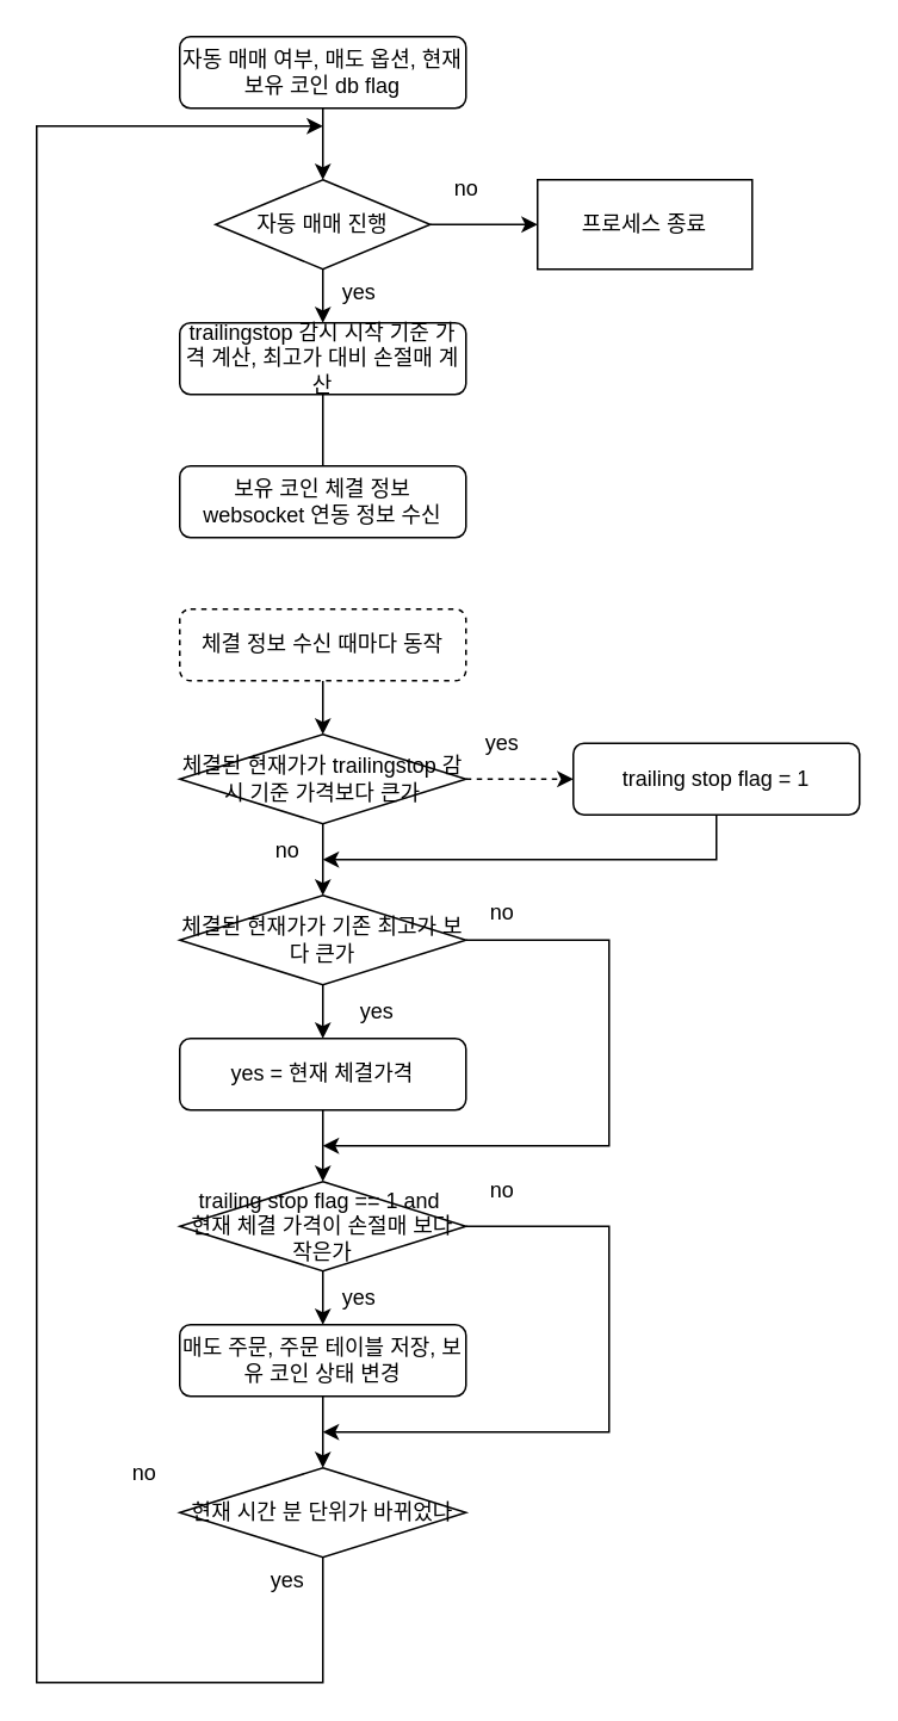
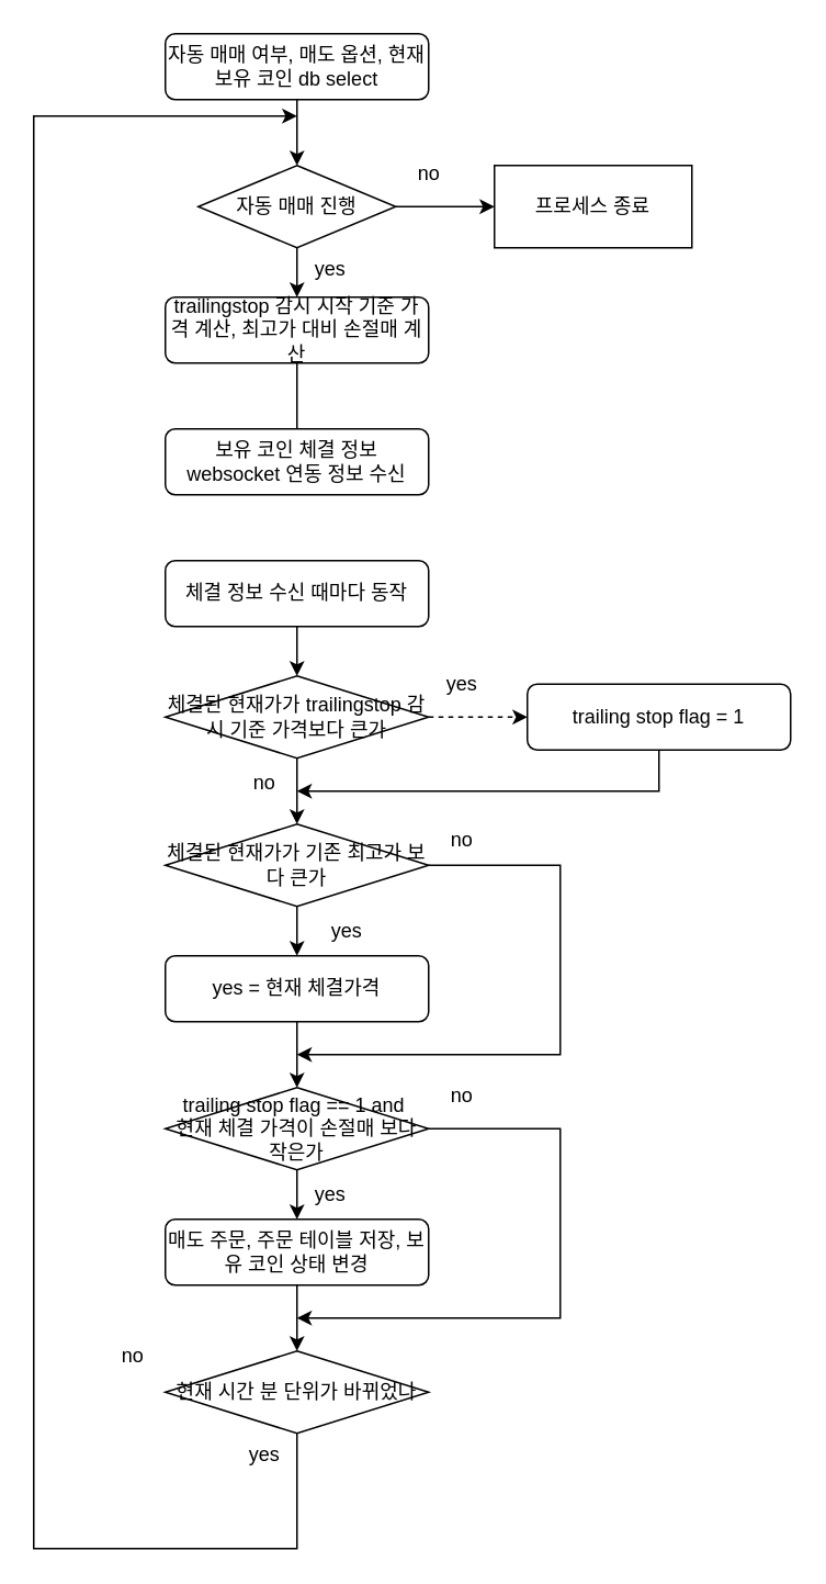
  <mxCell id="0" />
  <mxCell id="1" parent="0" />
  <mxCell id="2" style="edgeStyle=orthogonalEdgeStyle;rounded=0;orthogonalLoop=1;jettySize=auto;html=1;exitX=0.5;exitY=1;exitDx=0;exitDy=0;entryX=0.5;entryY=0;entryDx=0;entryDy=0;" edge="1" parent="1" source="3" target="7"><mxGeometry relative="1" as="geometry" /></mxCell>
- <mxCell id="3" value="자동 매매 여부, 매도 옵션, 현재 보유 코인 db flag" style="rounded=1;whiteSpace=wrap;html=1;" vertex="1" parent="1"><mxGeometry x="100" y="20" width="160" height="40" as="geometry" /></mxCell>
+ <mxCell id="3" value="자동 매매 여부, 매도 옵션, 현재 보유 코인 db select" style="rounded=1;whiteSpace=wrap;html=1;" vertex="1" parent="1"><mxGeometry x="100" y="20" width="160" height="40" as="geometry" /></mxCell>
  <mxCell id="4" style="edgeStyle=orthogonalEdgeStyle;rounded=0;orthogonalLoop=1;jettySize=auto;html=1;exitX=0.5;exitY=1;exitDx=0;exitDy=0;entryX=0.5;entryY=0;entryDx=0;entryDy=0;endArrow=none;" edge="1" parent="1" source="5" target="9"><mxGeometry relative="1" as="geometry" /></mxCell>
  <mxCell id="5" value="trailingstop 감시 시작 기준 가격 계산, 최고가 대비 손절매 계산" style="rounded=1;whiteSpace=wrap;html=1;" vertex="1" parent="1"><mxGeometry x="100" y="180" width="160" height="40" as="geometry" /></mxCell>
  <mxCell id="6" style="edgeStyle=orthogonalEdgeStyle;rounded=0;orthogonalLoop=1;jettySize=auto;html=1;exitX=0.5;exitY=1;exitDx=0;exitDy=0;" edge="1" parent="1" source="7" target="5"><mxGeometry relative="1" as="geometry" /></mxCell>
  <mxCell id="7" value="자동 매매 진행" style="rhombus;whiteSpace=wrap;html=1;" vertex="1" parent="1"><mxGeometry x="120" y="100" width="120" height="50" as="geometry" /></mxCell>
  <mxCell id="8" value="yes" style="text;html=1;align=center;verticalAlign=middle;resizable=0;points=[];autosize=1;strokeColor=none;fillColor=none;" vertex="1" parent="1"><mxGeometry x="180" y="148" width="40" height="30" as="geometry" /></mxCell>
  <mxCell id="9" value="보유 코인 체결 정보 websocket 연동 정보 수신" style="rounded=1;whiteSpace=wrap;html=1;" vertex="1" parent="1"><mxGeometry x="100" y="260" width="160" height="40" as="geometry" /></mxCell>
  <mxCell id="10" style="edgeStyle=orthogonalEdgeStyle;rounded=0;orthogonalLoop=1;jettySize=auto;html=1;exitX=0.5;exitY=1;exitDx=0;exitDy=0;entryX=0.5;entryY=0;entryDx=0;entryDy=0;" edge="1" parent="1" source="11" target="16"><mxGeometry relative="1" as="geometry" /></mxCell>
- <mxCell id="11" value="체결 정보 수신 때마다 동작" style="rounded=1;whiteSpace=wrap;html=1;dashed=1;" vertex="1" parent="1"><mxGeometry x="100" y="340" width="160" height="40" as="geometry" /></mxCell>
+ <mxCell id="11" value="체결 정보 수신 때마다 동작" style="rounded=1;whiteSpace=wrap;html=1;" vertex="1" parent="1"><mxGeometry x="100" y="340" width="160" height="40" as="geometry" /></mxCell>
  <mxCell id="12" style="edgeStyle=orthogonalEdgeStyle;rounded=0;orthogonalLoop=1;jettySize=auto;html=1;exitX=0.5;exitY=1;exitDx=0;exitDy=0;entryX=0.5;entryY=0;entryDx=0;entryDy=0;" edge="1" parent="1" source="13" target="18"><mxGeometry relative="1" as="geometry" /></mxCell>
  <mxCell id="13" value="체결된 현재가가 기존 최고가 보다 큰가" style="rhombus;whiteSpace=wrap;html=1;" vertex="1" parent="1"><mxGeometry x="100" y="500" width="160" height="50" as="geometry" /></mxCell>
  <mxCell id="14" style="edgeStyle=orthogonalEdgeStyle;rounded=0;orthogonalLoop=1;jettySize=auto;html=1;exitX=0.5;exitY=1;exitDx=0;exitDy=0;entryX=0.5;entryY=0;entryDx=0;entryDy=0;" edge="1" parent="1" source="16" target="13"><mxGeometry relative="1" as="geometry" /></mxCell>
  <mxCell id="15" style="edgeStyle=orthogonalEdgeStyle;rounded=0;orthogonalLoop=1;jettySize=auto;html=1;exitX=1;exitY=0.5;exitDx=0;exitDy=0;dashed=1;" edge="1" parent="1" source="16" target="20"><mxGeometry relative="1" as="geometry" /></mxCell>
  <mxCell id="16" value="체결된 현재가가 trailingstop 감시 기준 가격보다 큰가" style="rhombus;whiteSpace=wrap;html=1;" vertex="1" parent="1"><mxGeometry x="100" y="410" width="160" height="50" as="geometry" /></mxCell>
  <mxCell id="17" style="edgeStyle=orthogonalEdgeStyle;rounded=0;orthogonalLoop=1;jettySize=auto;html=1;exitX=0.5;exitY=1;exitDx=0;exitDy=0;entryX=0.5;entryY=0;entryDx=0;entryDy=0;" edge="1" parent="1" source="18" target="23"><mxGeometry relative="1" as="geometry" /></mxCell>
  <mxCell id="18" value="yes = 현재 체결가격" style="rounded=1;whiteSpace=wrap;html=1;" vertex="1" parent="1"><mxGeometry x="100" y="580" width="160" height="40" as="geometry" /></mxCell>
  <mxCell id="19" value="yes" style="text;html=1;align=center;verticalAlign=middle;resizable=0;points=[];autosize=1;strokeColor=none;fillColor=none;" vertex="1" parent="1"><mxGeometry x="190" y="550" width="40" height="30" as="geometry" /></mxCell>
  <mxCell id="20" value="trailing stop flag = 1" style="rounded=1;whiteSpace=wrap;html=1;" vertex="1" parent="1"><mxGeometry x="320" y="415" width="160" height="40" as="geometry" /></mxCell>
  <mxCell id="21" value="" style="endArrow=classic;html=1;rounded=0;exitX=0.5;exitY=1;exitDx=0;exitDy=0;" edge="1" parent="1" source="20"><mxGeometry width="50" height="50" relative="1" as="geometry"><mxPoint x="50" y="480" as="sourcePoint" /><mxPoint x="180" y="480" as="targetPoint" /><Array as="points"><mxPoint x="400" y="480" /></Array></mxGeometry></mxCell>
  <mxCell id="22" style="edgeStyle=orthogonalEdgeStyle;rounded=0;orthogonalLoop=1;jettySize=auto;html=1;exitX=0.5;exitY=1;exitDx=0;exitDy=0;entryX=0.5;entryY=0;entryDx=0;entryDy=0;" edge="1" parent="1" source="23" target="25"><mxGeometry relative="1" as="geometry" /></mxCell>
  <mxCell id="23" value="trailing stop flag == 1 and&amp;nbsp;&lt;br&gt;현재 체결 가격이 손절매 보다 작은가" style="rhombus;whiteSpace=wrap;html=1;" vertex="1" parent="1"><mxGeometry x="100" y="660" width="160" height="50" as="geometry" /></mxCell>
  <mxCell id="24" style="edgeStyle=orthogonalEdgeStyle;rounded=0;orthogonalLoop=1;jettySize=auto;html=1;exitX=0.5;exitY=1;exitDx=0;exitDy=0;entryX=0.5;entryY=0;entryDx=0;entryDy=0;" edge="1" parent="1" source="25" target="27"><mxGeometry relative="1" as="geometry" /></mxCell>
  <mxCell id="25" value="매도 주문, 주문 테이블 저장, 보유 코인 상태 변경" style="rounded=1;whiteSpace=wrap;html=1;" vertex="1" parent="1"><mxGeometry x="100" y="740" width="160" height="40" as="geometry" /></mxCell>
  <mxCell id="26" value="" style="endArrow=classic;html=1;rounded=0;exitX=1;exitY=0.5;exitDx=0;exitDy=0;" edge="1" parent="1" source="23"><mxGeometry width="50" height="50" relative="1" as="geometry"><mxPoint x="50" y="680" as="sourcePoint" /><mxPoint x="180" y="800" as="targetPoint" /><Array as="points"><mxPoint x="340" y="685" /><mxPoint x="340" y="800" /></Array></mxGeometry></mxCell>
  <mxCell id="27" value="현재 시간 분 단위가 바뀌었나" style="rhombus;whiteSpace=wrap;html=1;" vertex="1" parent="1"><mxGeometry x="100" y="820" width="160" height="50" as="geometry" /></mxCell>
  <mxCell id="28" value="yes" style="text;html=1;align=center;verticalAlign=middle;resizable=0;points=[];autosize=1;strokeColor=none;fillColor=none;" vertex="1" parent="1"><mxGeometry x="180" y="710" width="40" height="30" as="geometry" /></mxCell>
  <mxCell id="29" value="yes" style="text;html=1;align=center;verticalAlign=middle;resizable=0;points=[];autosize=1;strokeColor=none;fillColor=none;" vertex="1" parent="1"><mxGeometry x="260" y="400" width="40" height="30" as="geometry" /></mxCell>
  <mxCell id="30" value="" style="endArrow=classic;html=1;rounded=0;exitX=0.5;exitY=1;exitDx=0;exitDy=0;" edge="1" parent="1" source="27"><mxGeometry width="50" height="50" relative="1" as="geometry"><mxPoint x="50" y="580" as="sourcePoint" /><mxPoint x="180" y="70" as="targetPoint" /><Array as="points"><mxPoint x="180" y="940" /><mxPoint x="20" y="940" /><mxPoint x="20" y="70" /></Array></mxGeometry></mxCell>
  <mxCell id="31" value="yes" style="text;html=1;align=center;verticalAlign=middle;resizable=0;points=[];autosize=1;strokeColor=none;fillColor=none;" vertex="1" parent="1"><mxGeometry x="140" y="868" width="40" height="30" as="geometry" /></mxCell>
  <mxCell id="32" value="no" style="text;html=1;align=center;verticalAlign=middle;resizable=0;points=[];autosize=1;strokeColor=none;fillColor=none;" vertex="1" parent="1"><mxGeometry x="60" y="808" width="40" height="30" as="geometry" /></mxCell>
  <mxCell id="33" value="no" style="text;html=1;align=center;verticalAlign=middle;resizable=0;points=[];autosize=1;strokeColor=none;fillColor=none;" vertex="1" parent="1"><mxGeometry x="260" y="650" width="40" height="30" as="geometry" /></mxCell>
  <mxCell id="34" value="no" style="text;html=1;align=center;verticalAlign=middle;resizable=0;points=[];autosize=1;strokeColor=none;fillColor=none;" vertex="1" parent="1"><mxGeometry x="140" y="460" width="40" height="30" as="geometry" /></mxCell>
  <mxCell id="35" value="no" style="text;html=1;align=center;verticalAlign=middle;resizable=0;points=[];autosize=1;strokeColor=none;fillColor=none;" vertex="1" parent="1"><mxGeometry x="260" y="495" width="40" height="30" as="geometry" /></mxCell>
  <mxCell id="36" value="" style="endArrow=classic;html=1;rounded=0;exitX=1;exitY=0.5;exitDx=0;exitDy=0;" edge="1" parent="1" source="13"><mxGeometry width="50" height="50" relative="1" as="geometry"><mxPoint x="50" y="580" as="sourcePoint" /><mxPoint x="180" y="640" as="targetPoint" /><Array as="points"><mxPoint x="340" y="525" /><mxPoint x="340" y="640" /></Array></mxGeometry></mxCell>
  <mxCell id="37" value="no" style="text;html=1;align=center;verticalAlign=middle;resizable=0;points=[];autosize=1;strokeColor=none;fillColor=none;" vertex="1" parent="1"><mxGeometry x="240" y="90" width="40" height="30" as="geometry" /></mxCell>
  <mxCell id="38" value="프로세스 종료" style="rounded=0;whiteSpace=wrap;html=1;" vertex="1" parent="1"><mxGeometry x="300" y="100" width="120" height="50" as="geometry" /></mxCell>
  <mxCell id="39" value="" style="endArrow=classic;html=1;rounded=0;exitX=1;exitY=0.5;exitDx=0;exitDy=0;entryX=0;entryY=0.5;entryDx=0;entryDy=0;" edge="1" parent="1" source="7" target="38"><mxGeometry width="50" height="50" relative="1" as="geometry"><mxPoint x="50" y="380" as="sourcePoint" /><mxPoint x="100" y="330" as="targetPoint" /></mxGeometry></mxCell>
